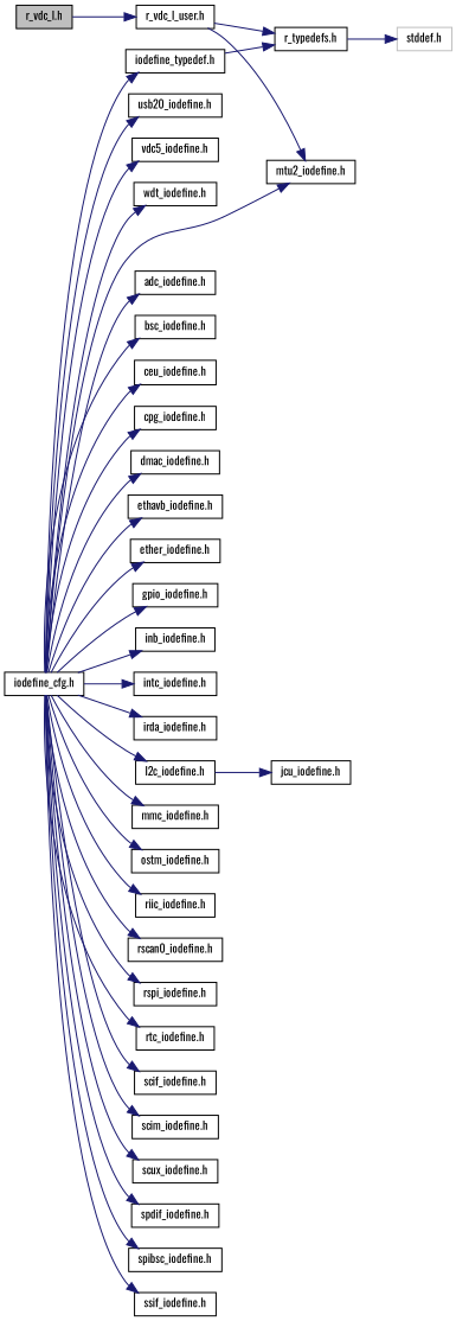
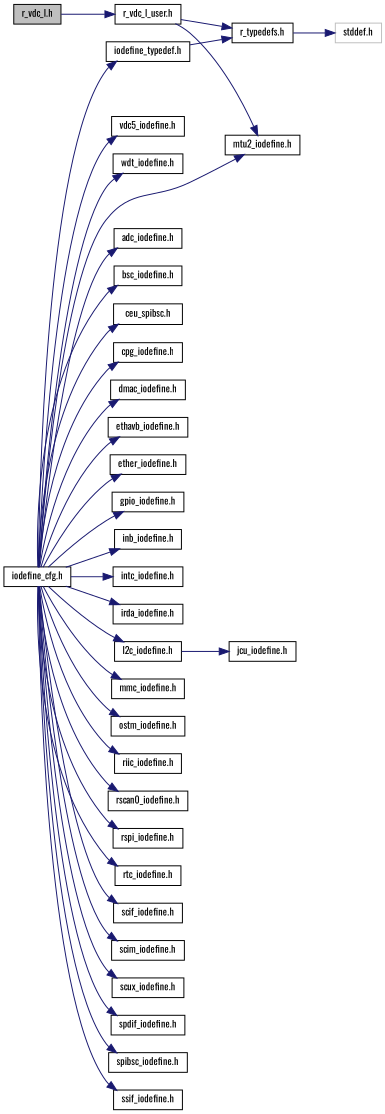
  digraph {
    fontname=Oswald
    rankdir=LR
    node [color=black fillcolor=white fontname=Oswald fontsize=10 shape=record style=filled]
    edge [color=midnightblue fontname=Oswald fontsize=10 labelfontname=Helvetica labelfontsize=10 style=solid]
    n1 [fillcolor=grey75 fontcolor=black height=0.2 label="r_vdc_l.h" width=0.4]
    n2 [height=0.2 label="r_vdc_l_user.h" width=0.4]
    n3 [height=0.2 label="r_typedefs.h" width=0.4]
    n4 [height=0.2 label="mtu2_iodefine.h" width=0.4]
    n5 [color=grey75 height=0.2 label="stddef.h" width=0.4]
    n6 [height=0.2 label="iodefine_cfg.h" width=0.4]
    n7 [height=0.2 label="iodefine_typedef.h" width=0.4]
    n8 [height=0.2 label="adc_iodefine.h" width=0.4]
    n9 [height=0.2 label="bsc_iodefine.h" width=0.4]
-   n10 [height=0.2 label="ceu_iodefine.h" width=0.4]
+   n10 [height=0.2 label="ceu_spibsc.h" width=0.4]
    n11 [height=0.2 label="cpg_iodefine.h" width=0.4]
    n12 [height=0.2 label="dmac_iodefine.h" width=0.4]
    n13 [height=0.2 label="ethavb_iodefine.h" width=0.4]
    n14 [height=0.2 label="ether_iodefine.h" width=0.4]
    n15 [height=0.2 label="gpio_iodefine.h" width=0.4]
    n16 [height=0.2 label="inb_iodefine.h" width=0.4]
    n17 [height=0.2 label="intc_iodefine.h" width=0.4]
    n18 [height=0.2 label="irda_iodefine.h" width=0.4]
    n19 [height=0.2 label="l2c_iodefine.h" width=0.4]
    n20 [height=0.2 label="mmc_iodefine.h" width=0.4]
    n21 [height=0.2 label="ostm_iodefine.h" width=0.4]
    n22 [height=0.2 label="riic_iodefine.h" width=0.4]
    n23 [height=0.2 label="rscan0_iodefine.h" width=0.4]
    n24 [height=0.2 label="rspi_iodefine.h" width=0.4]
    n25 [height=0.2 label="rtc_iodefine.h" width=0.4]
    n26 [height=0.2 label="scif_iodefine.h" width=0.4]
    n27 [height=0.2 label="scim_iodefine.h" width=0.4]
    n28 [height=0.2 label="scux_iodefine.h" width=0.4]
    n29 [height=0.2 label="spdif_iodefine.h" width=0.4]
    n30 [height=0.2 label="spibsc_iodefine.h" width=0.4]
    n31 [height=0.2 label="ssif_iodefine.h" width=0.4]
-   n32 [height=0.2 label="usb20_iodefine.h" width=0.4]
    n33 [height=0.2 label="vdc5_iodefine.h" width=0.4]
    n34 [height=0.2 label="wdt_iodefine.h" width=0.4]
    n35 [height=0.2 label="jcu_iodefine.h" width=0.4]
    n1 -> n2
    n2 -> n3
    n2 -> n4
    n3 -> n5
    n6 -> n4
    n6 -> n7
    n6 -> n8
    n6 -> n9
    n6 -> n10
    n6 -> n11
    n6 -> n12
    n6 -> n13
    n6 -> n14
    n6 -> n15
    n6 -> n16
    n6 -> n17
    n6 -> n18
    n6 -> n19
    n6 -> n20
    n6 -> n21
    n6 -> n22
    n6 -> n23
    n6 -> n24
    n6 -> n25
    n6 -> n26
    n6 -> n27
    n6 -> n28
    n6 -> n29
    n6 -> n30
    n6 -> n31
-   n6 -> n32
    n6 -> n33
    n6 -> n34
    n7 -> n3
    n19 -> n35
  }
